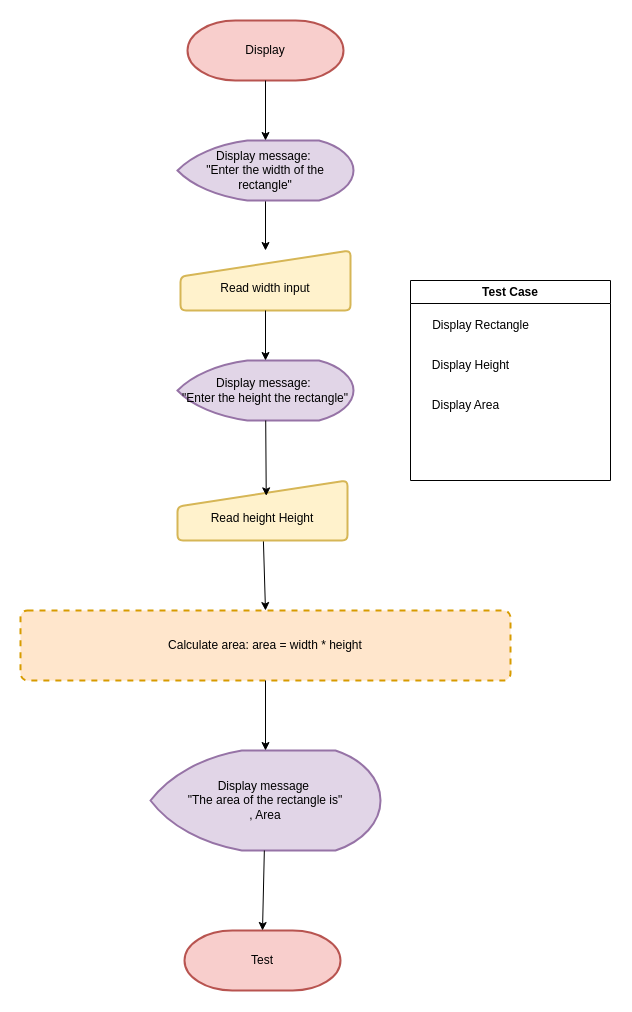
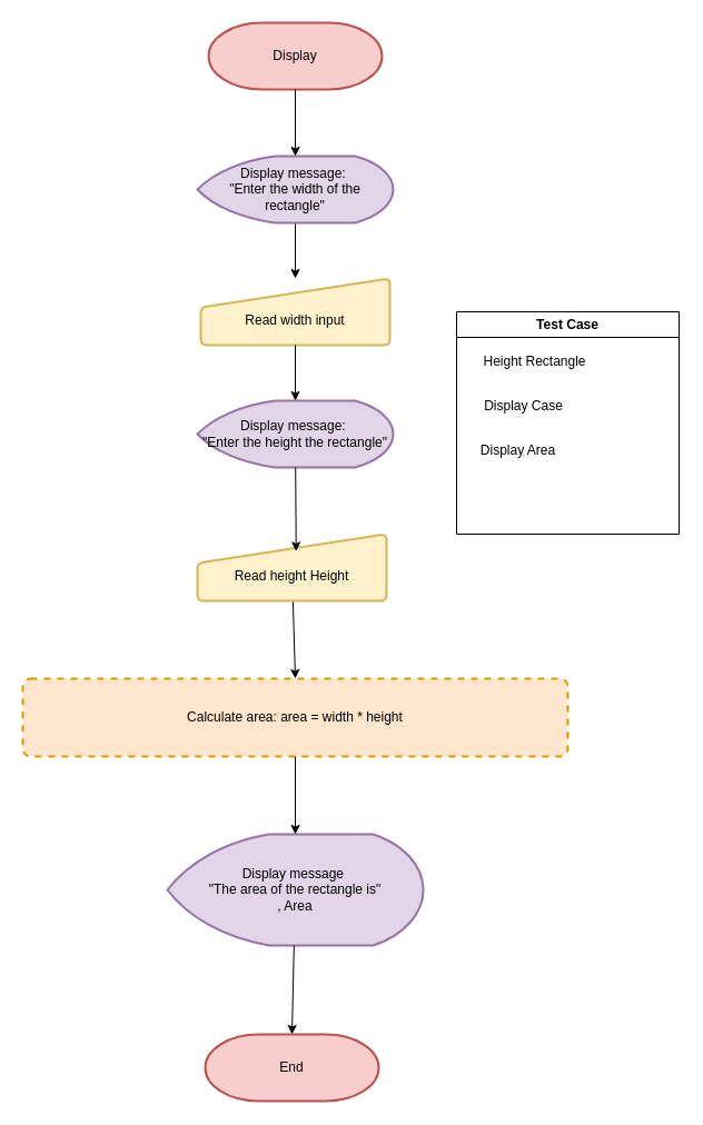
  <mxCell id="0" />
  <mxCell id="1" parent="0" />
  <mxCell id="2" value="Display" style="strokeWidth=2;html=1;shape=mxgraph.flowchart.terminator;whiteSpace=wrap;fillColor=#f8cecc;strokeColor=#b85450;" vertex="1" parent="1"><mxGeometry x="187" y="20" width="156" height="60" as="geometry" /></mxCell>
  <mxCell id="3" style="edgeStyle=none;html=1;entryX=0.5;entryY=0;entryDx=0;entryDy=0;" edge="1" parent="1" source="4" target="6"><mxGeometry relative="1" as="geometry" /></mxCell>
  <mxCell id="4" value="Display message:&amp;nbsp;&lt;div&gt;&quot;Enter the width of the rectangle&quot;&lt;/div&gt;" style="strokeWidth=2;html=1;shape=mxgraph.flowchart.display;whiteSpace=wrap;fillColor=#e1d5e7;strokeColor=#9673a6;" vertex="1" parent="1"><mxGeometry x="177" y="140" width="176" height="60" as="geometry" /></mxCell>
  <mxCell id="5" style="edgeStyle=none;html=1;entryX=0.5;entryY=0;entryDx=0;entryDy=0;entryPerimeter=0;" edge="1" parent="1" source="2" target="4"><mxGeometry relative="1" as="geometry" /></mxCell>
  <mxCell id="6" value="&lt;div&gt;&lt;br&gt;&lt;/div&gt;Read width input" style="html=1;strokeWidth=2;shape=manualInput;whiteSpace=wrap;rounded=1;size=26;arcSize=11;fillColor=#fff2cc;strokeColor=#d6b656;" vertex="1" parent="1"><mxGeometry x="180" y="250" width="170" height="60" as="geometry" /></mxCell>
  <mxCell id="7" value="Display message:&amp;nbsp;&lt;div&gt;&quot;Enter the height the rectangle&quot;&lt;/div&gt;" style="strokeWidth=2;html=1;shape=mxgraph.flowchart.display;whiteSpace=wrap;fillColor=#e1d5e7;strokeColor=#9673a6;" vertex="1" parent="1"><mxGeometry x="177" y="360" width="176" height="60" as="geometry" /></mxCell>
  <mxCell id="8" style="edgeStyle=none;html=1;entryX=0.5;entryY=0;entryDx=0;entryDy=0;entryPerimeter=0;" edge="1" parent="1" source="6" target="7"><mxGeometry relative="1" as="geometry" /></mxCell>
  <mxCell id="9" style="edgeStyle=none;html=1;entryX=0.5;entryY=0;entryDx=0;entryDy=0;" edge="1" parent="1" source="10" target="12"><mxGeometry relative="1" as="geometry" /></mxCell>
  <mxCell id="10" value="&lt;div&gt;&lt;br&gt;&lt;/div&gt;&lt;div&gt;Read height Height&lt;/div&gt;" style="html=1;strokeWidth=2;shape=manualInput;whiteSpace=wrap;rounded=1;size=26;arcSize=11;fillColor=#fff2cc;strokeColor=#d6b656;" vertex="1" parent="1"><mxGeometry x="177" y="480" width="170" height="60" as="geometry" /></mxCell>
  <mxCell id="11" style="edgeStyle=none;html=1;entryX=0.522;entryY=0.256;entryDx=0;entryDy=0;entryPerimeter=0;" edge="1" parent="1" source="7" target="10"><mxGeometry relative="1" as="geometry" /></mxCell>
  <mxCell id="12" value="Calculate area: area = width * height" style="rounded=1;whiteSpace=wrap;html=1;absoluteArcSize=1;arcSize=14;strokeWidth=2;fillColor=#ffe6cc;strokeColor=#d79b00;dashed=1;" vertex="1" parent="1"><mxGeometry x="20" y="610" width="490" height="70" as="geometry" /></mxCell>
  <mxCell id="13" value="Display message&amp;nbsp;&lt;br&gt;&quot;The area of the rectangle is&quot;&lt;div&gt;, Area&lt;/div&gt;" style="strokeWidth=2;html=1;shape=mxgraph.flowchart.display;whiteSpace=wrap;fillColor=#e1d5e7;strokeColor=#9673a6;" vertex="1" parent="1"><mxGeometry x="150" y="750" width="230" height="100" as="geometry" /></mxCell>
  <mxCell id="14" style="edgeStyle=none;html=1;entryX=0.5;entryY=0;entryDx=0;entryDy=0;entryPerimeter=0;" edge="1" parent="1" source="12" target="13"><mxGeometry relative="1" as="geometry" /></mxCell>
- <mxCell id="15" value="Test" style="strokeWidth=2;html=1;shape=mxgraph.flowchart.terminator;whiteSpace=wrap;fillColor=#f8cecc;strokeColor=#b85450;" vertex="1" parent="1"><mxGeometry x="184" y="930" width="156" height="60" as="geometry" /></mxCell>
+ <mxCell id="15" value="End" style="strokeWidth=2;html=1;shape=mxgraph.flowchart.terminator;whiteSpace=wrap;fillColor=#f8cecc;strokeColor=#b85450;" vertex="1" parent="1"><mxGeometry x="184" y="930" width="156" height="60" as="geometry" /></mxCell>
  <mxCell id="16" style="edgeStyle=none;html=1;entryX=0.5;entryY=0;entryDx=0;entryDy=0;entryPerimeter=0;" edge="1" parent="1" source="13" target="15"><mxGeometry relative="1" as="geometry" /></mxCell>
  <mxCell id="17" value="Test Case" style="swimlane;whiteSpace=wrap;html=1;" vertex="1" parent="1"><mxGeometry x="410" y="280" width="200" height="200" as="geometry" /></mxCell>
- <mxCell id="18" value="Display Rectangle" style="text;html=1;align=center;verticalAlign=middle;resizable=0;points=[];autosize=1;strokeColor=none;fillColor=none;" vertex="1" parent="17"><mxGeometry x="10" y="30" width="120" height="30" as="geometry" /></mxCell>
- <mxCell id="19" value="Display Height" style="text;html=1;align=center;verticalAlign=middle;resizable=0;points=[];autosize=1;strokeColor=none;fillColor=none;" vertex="1" parent="17"><mxGeometry x="10" y="70" width="100" height="30" as="geometry" /></mxCell>
+ <mxCell id="18" value="Height Rectangle" style="text;html=1;align=center;verticalAlign=middle;resizable=0;points=[];autosize=1;strokeColor=none;fillColor=none;" vertex="1" parent="17"><mxGeometry x="10" y="30" width="120" height="30" as="geometry" /></mxCell>
+ <mxCell id="19" value="Display Case" style="text;html=1;align=center;verticalAlign=middle;resizable=0;points=[];autosize=1;strokeColor=none;fillColor=none;" vertex="1" parent="17"><mxGeometry x="10" y="70" width="100" height="30" as="geometry" /></mxCell>
  <mxCell id="20" value="Display Area" style="text;html=1;align=center;verticalAlign=middle;resizable=0;points=[];autosize=1;strokeColor=none;fillColor=none;" vertex="1" parent="17"><mxGeometry x="10" y="110" width="90" height="30" as="geometry" /></mxCell>
